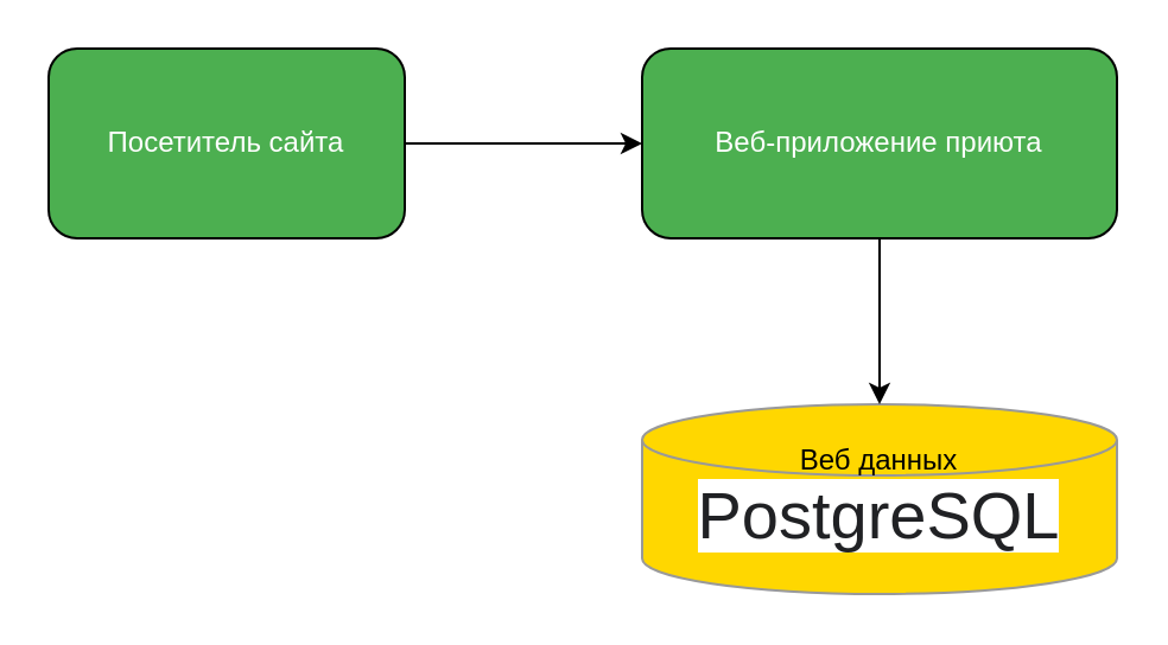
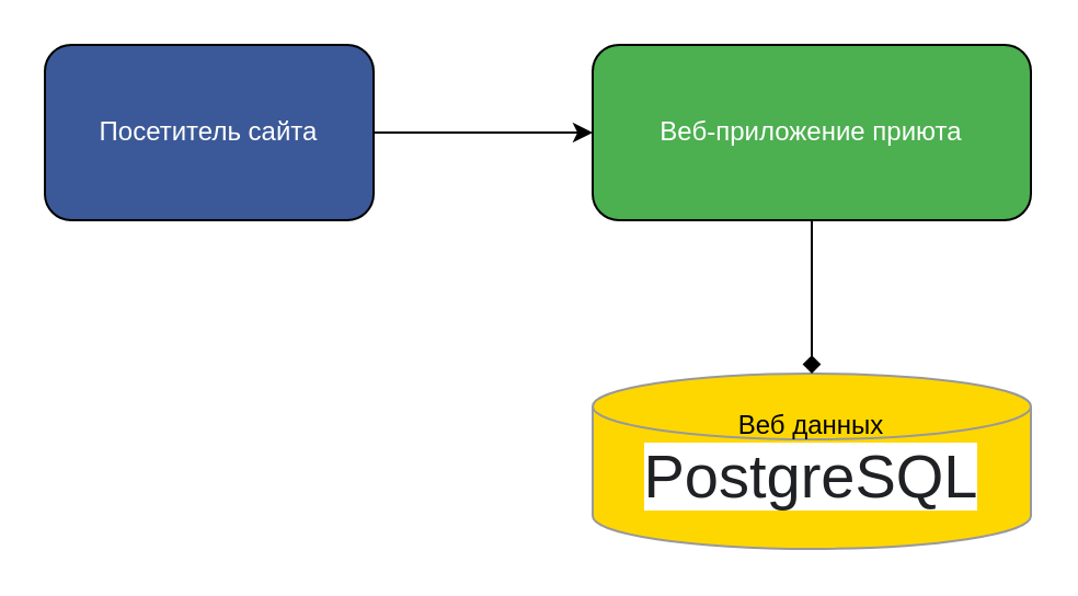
  <mxCell id="0" />
  <mxCell id="1" parent="0" />
- <mxCell id="2" value="Посетитель сайта" style="rounded=1;whiteSpace=wrap;html=1;fillColor=#4caf50;fontColor=#FFFFFF;" parent="1" vertex="1"><mxGeometry x="20" y="20" width="150" height="80" as="geometry" /></mxCell>
+ <mxCell id="2" value="Посетитель сайта" style="rounded=1;whiteSpace=wrap;html=1;fillColor=#3B5998;fontColor=#FFFFFF;" parent="1" vertex="1"><mxGeometry x="20" y="20" width="150" height="80" as="geometry" /></mxCell>
  <mxCell id="3" value="Веб-приложение приюта" style="rounded=1;whiteSpace=wrap;html=1;fillColor=#4CAF50;fontColor=#FFFFFF;" parent="1" vertex="1"><mxGeometry x="270" y="20" width="200" height="80" as="geometry" /></mxCell>
  <mxCell id="4" value="Веб данных&lt;div&gt;&lt;span style=&quot;color: rgb(32, 33, 36); font-family: &amp;quot;Google Sans&amp;quot;, arial, sans-serif-medium, sans-serif; font-size: 28px; text-align: left; background-color: rgb(255, 255, 255);&quot;&gt;PostgreSQL&lt;/span&gt;&lt;br&gt;&lt;/div&gt;" style="shape=cylinder3;whiteSpace=wrap;html=1;fillColor=#FFD700;strokeColor=#999999;" parent="1" vertex="1"><mxGeometry x="270" y="170" width="200" height="80" as="geometry" /></mxCell>
  <mxCell id="5" style="edgeStyle=orthogonalEdgeStyle;rounded=0;orthogonalLoop=1;jettySize=auto;html=1;" parent="1" source="2" target="3" edge="1"><mxGeometry relative="1" as="geometry" /></mxCell>
- <mxCell id="6" style="edgeStyle=orthogonalEdgeStyle;rounded=0;orthogonalLoop=1;jettySize=auto;html=1;" parent="1" source="3" target="4" edge="1"><mxGeometry relative="1" as="geometry" /></mxCell>
+ <mxCell id="6" style="edgeStyle=orthogonalEdgeStyle;rounded=0;orthogonalLoop=1;jettySize=auto;html=1;endArrow=diamond;" parent="1" source="3" target="4" edge="1"><mxGeometry relative="1" as="geometry" /></mxCell>
